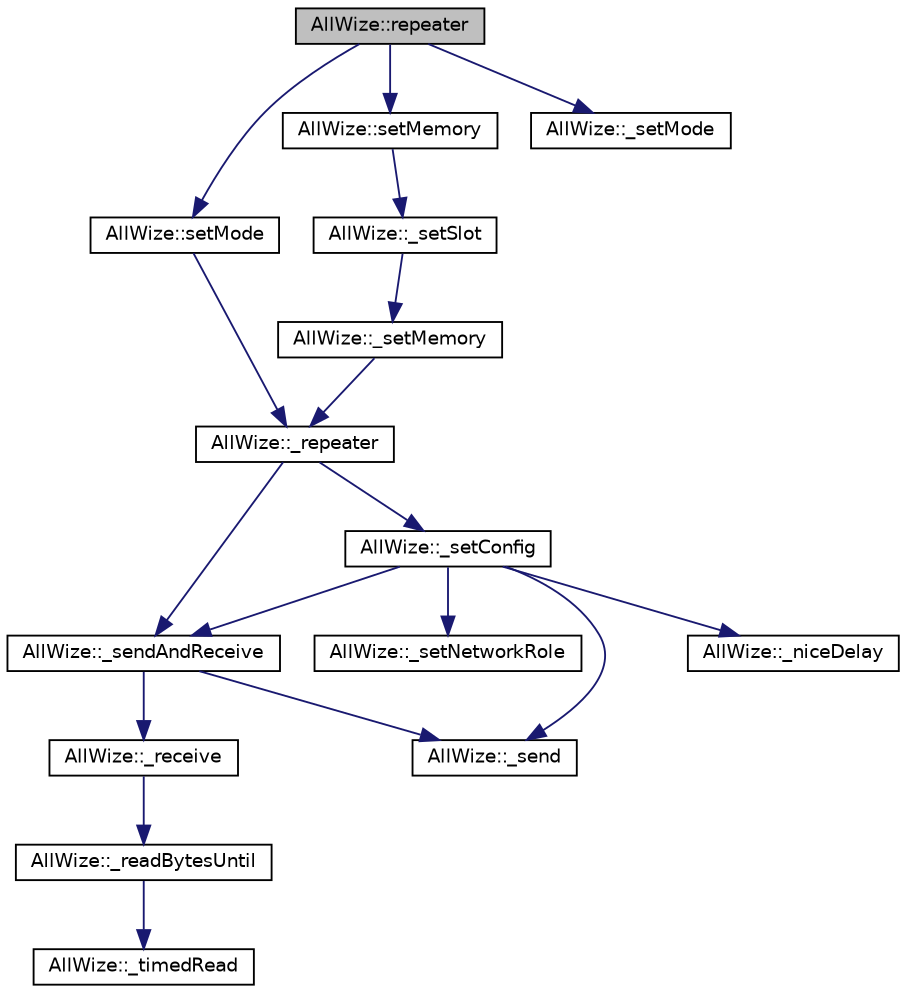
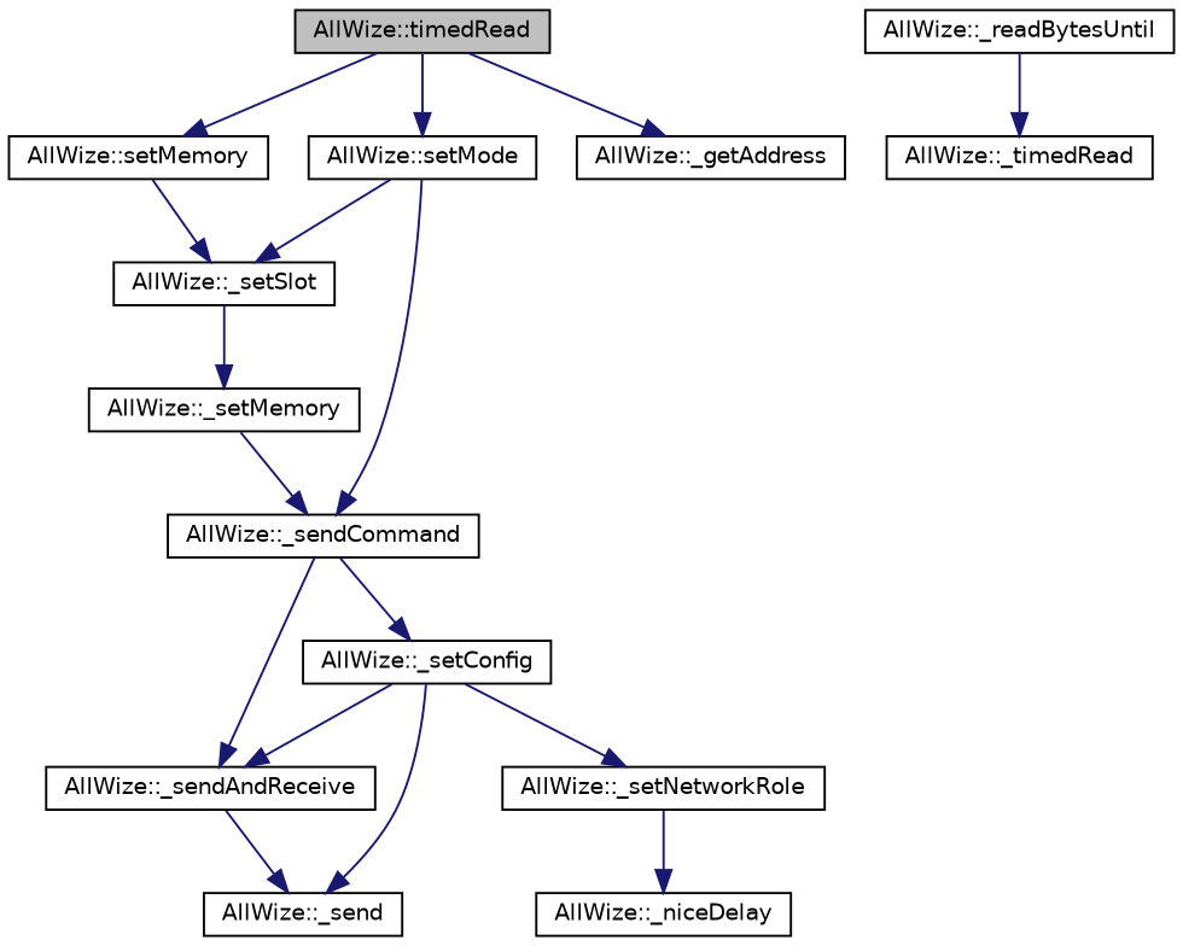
  digraph {
    rankdir=TB
    node [color=black fillcolor=white fontname=Helvetica fontsize=10 shape=record style=filled]
    edge [color=midnightblue fontname=Helvetica fontsize=10 labelfontname=Helvetica labelfontsize=10 style=solid]
-   n1 [fillcolor=grey75 fontcolor=black height=0.2 label="AllWize::repeater" width=0.4]
+   n1 [fillcolor=grey75 fontcolor=black height=0.2 label="AllWize::timedRead" width=0.4]
    n2 [height=0.2 label="AllWize::setMode" width=0.4]
    n3 [height=0.2 label="AllWize::setMemory" width=0.4]
-   n4 [height=0.2 label="AllWize::_setMode" width=0.4]
+   n4 [height=0.2 label="AllWize::_getAddress" width=0.4]
    n5 [height=0.2 label="AllWize::_setSlot" width=0.4]
-   n6 [height=0.2 label="AllWize::_repeater" width=0.4]
+   n6 [height=0.2 label="AllWize::_sendCommand" width=0.4]
    n7 [height=0.2 label="AllWize::_setMemory" width=0.4]
    n8 [height=0.2 label="AllWize::_setConfig" width=0.4]
    n9 [height=0.2 label="AllWize::_sendAndReceive" width=0.4]
    n10 [height=0.2 label="AllWize::_setNetworkRole" width=0.4]
    n11 [height=0.2 label="AllWize::_send" width=0.4]
    n12 [height=0.2 label="AllWize::_niceDelay" width=0.4]
-   n13 [height=0.2 label="AllWize::_receive" width=0.4]
    n14 [height=0.2 label="AllWize::_readBytesUntil" width=0.4]
    n15 [height=0.2 label="AllWize::_timedRead" width=0.4]
    n1 -> n2
    n1 -> n3
    n1 -> n4
+   n2 -> n5
    n2 -> n6
    n3 -> n5
    n5 -> n7
    n6 -> n8
    n6 -> n9
    n7 -> n6
    n8 -> n9
    n8 -> n10
    n8 -> n11
-   n8 -> n12
+   n10 -> n12
    n9 -> n11
-   n9 -> n13
-   n13 -> n14
    n14 -> n15
  }
